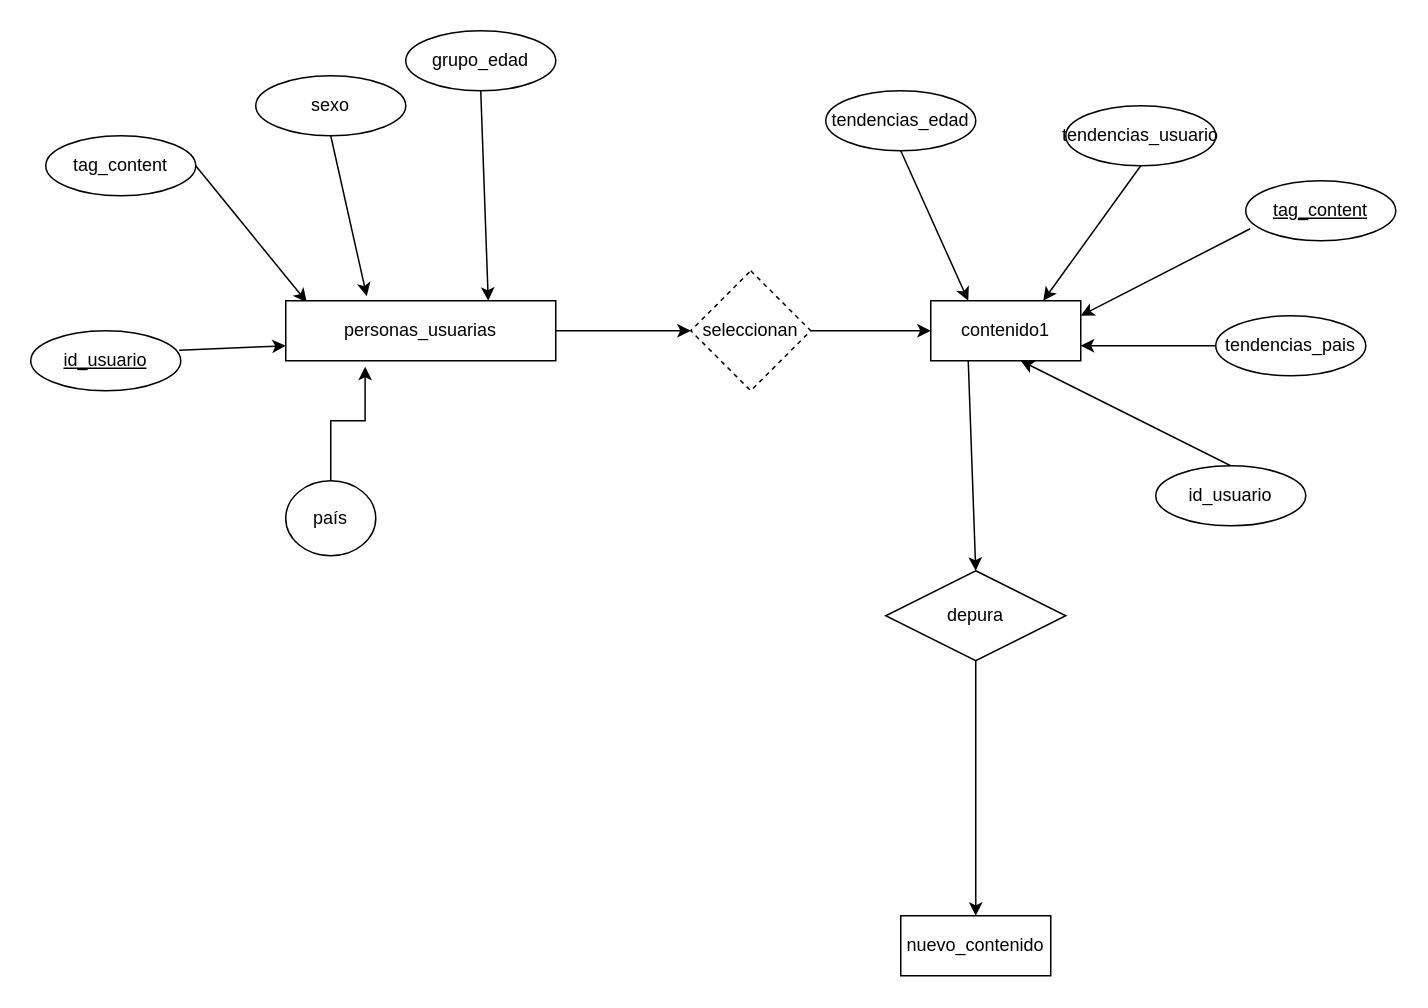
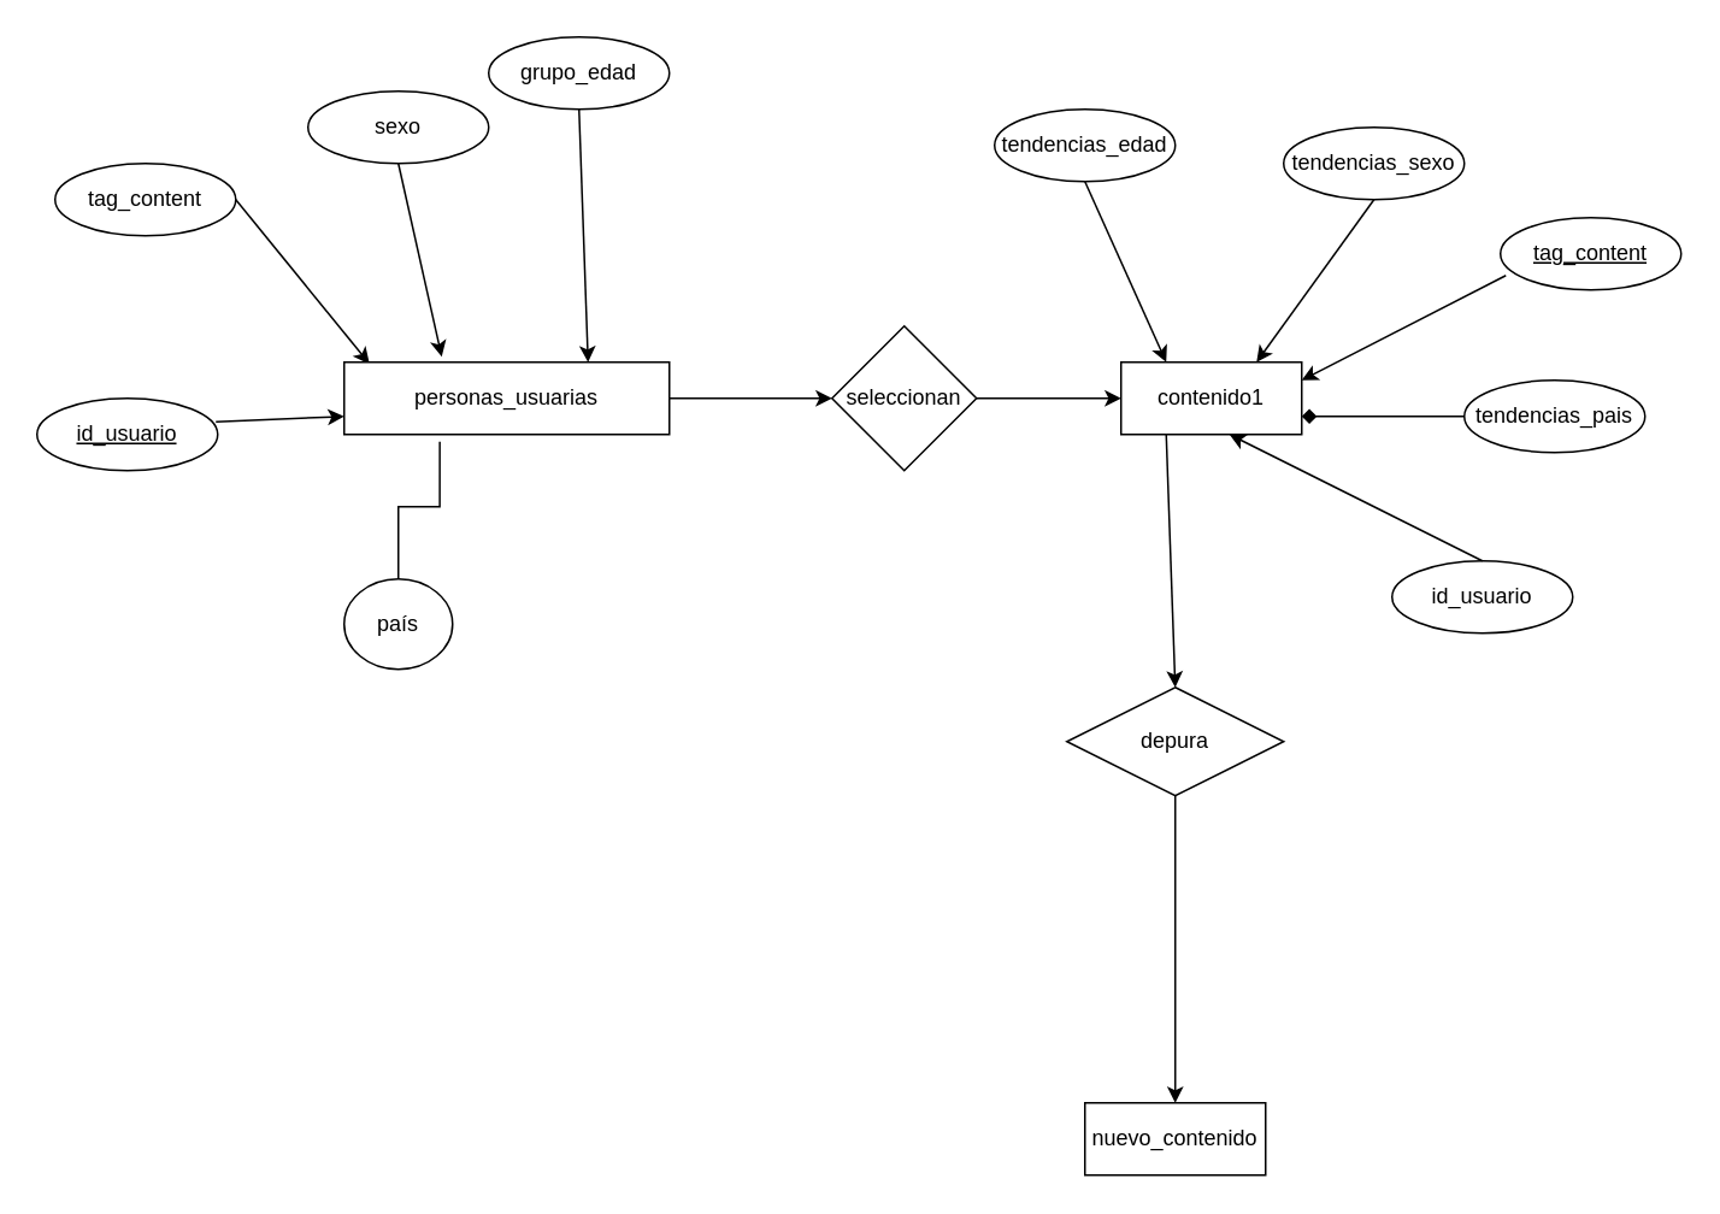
  <mxCell id="0" />
  <mxCell id="1" parent="0" />
  <mxCell id="2" value="" style="endArrow=classic;html=1;exitX=0.99;exitY=0.325;exitDx=0;exitDy=0;exitPerimeter=0;entryX=0;entryY=0.75;entryDx=0;entryDy=0;" edge="1" parent="1" source="14" target="10"><mxGeometry width="50" height="50" relative="1" as="geometry"><mxPoint x="900" y="250" as="sourcePoint" /><mxPoint x="1000" y="192" as="targetPoint" /></mxGeometry></mxCell>
  <mxCell id="3" value="" style="endArrow=classic;html=1;exitX=1;exitY=0.5;exitDx=0;exitDy=0;entryX=0.078;entryY=0.025;entryDx=0;entryDy=0;entryPerimeter=0;" edge="1" parent="1" source="13" target="10"><mxGeometry width="50" height="50" relative="1" as="geometry"><mxPoint x="880" y="130" as="sourcePoint" /><mxPoint x="917.91" y="142" as="targetPoint" /></mxGeometry></mxCell>
  <mxCell id="4" value="" style="endArrow=classic;html=1;exitX=0.5;exitY=1;exitDx=0;exitDy=0;entryX=0.3;entryY=-0.075;entryDx=0;entryDy=0;entryPerimeter=0;" edge="1" parent="1" source="12" target="10"><mxGeometry width="50" height="50" relative="1" as="geometry"><mxPoint x="955" y="80" as="sourcePoint" /><mxPoint x="967.5" y="130" as="targetPoint" /></mxGeometry></mxCell>
  <mxCell id="5" value="" style="endArrow=classic;html=1;exitX=0.5;exitY=1;exitDx=0;exitDy=0;entryX=0.75;entryY=0;entryDx=0;entryDy=0;" edge="1" parent="1" source="11" target="10"><mxGeometry width="50" height="50" relative="1" as="geometry"><mxPoint x="1075" y="90" as="sourcePoint" /><mxPoint x="1075.99" y="132" as="targetPoint" /></mxGeometry></mxCell>
  <mxCell id="6" style="edgeStyle=orthogonalEdgeStyle;rounded=0;orthogonalLoop=1;jettySize=auto;html=1;exitX=1;exitY=0.5;exitDx=0;exitDy=0;entryX=0;entryY=0.5;entryDx=0;entryDy=0;" edge="1" parent="1" source="7" target="9"><mxGeometry relative="1" as="geometry" /></mxCell>
- <mxCell id="7" value="seleccionan" style="rhombus;whiteSpace=wrap;html=1;dashed=1;" vertex="1" parent="1"><mxGeometry x="460" y="180" width="80" height="80" as="geometry" /></mxCell>
+ <mxCell id="7" value="seleccionan" style="rhombus;whiteSpace=wrap;html=1;" vertex="1" parent="1"><mxGeometry x="460" y="180" width="80" height="80" as="geometry" /></mxCell>
  <mxCell id="8" value="" style="endArrow=classic;html=1;entryX=0;entryY=0.5;entryDx=0;entryDy=0;" edge="1" parent="1" source="10" target="7"><mxGeometry width="50" height="50" relative="1" as="geometry"><mxPoint x="1110" y="170" as="sourcePoint" /><mxPoint x="1440" y="300" as="targetPoint" /></mxGeometry></mxCell>
  <mxCell id="9" value="contenido1" style="whiteSpace=wrap;html=1;align=center;" vertex="1" parent="1"><mxGeometry x="620" y="200" width="100" height="40" as="geometry" /></mxCell>
  <mxCell id="10" value="personas_usuarias" style="whiteSpace=wrap;html=1;align=center;" vertex="1" parent="1"><mxGeometry x="190" y="200" width="180" height="40" as="geometry" /></mxCell>
  <mxCell id="11" value="grupo_edad" style="ellipse;whiteSpace=wrap;html=1;align=center;" vertex="1" parent="1"><mxGeometry x="270" y="20" width="100" height="40" as="geometry" /></mxCell>
  <mxCell id="12" value="sexo" style="ellipse;whiteSpace=wrap;html=1;align=center;" vertex="1" parent="1"><mxGeometry x="170" y="50" width="100" height="40" as="geometry" /></mxCell>
  <mxCell id="13" value="tag_content" style="ellipse;whiteSpace=wrap;html=1;align=center;" vertex="1" parent="1"><mxGeometry x="30" y="90" width="100" height="40" as="geometry" /></mxCell>
  <mxCell id="14" value="id_usuario" style="ellipse;whiteSpace=wrap;html=1;align=center;fontStyle=4;" vertex="1" parent="1"><mxGeometry x="20" y="220" width="100" height="40" as="geometry" /></mxCell>
  <mxCell id="15" value="tendencias_edad" style="ellipse;whiteSpace=wrap;html=1;align=center;" vertex="1" parent="1"><mxGeometry x="550" y="60" width="100" height="40" as="geometry" /></mxCell>
- <mxCell id="16" value="tendencias_usuario" style="ellipse;whiteSpace=wrap;html=1;align=center;" vertex="1" parent="1"><mxGeometry x="710" y="70" width="100" height="40" as="geometry" /></mxCell>
+ <mxCell id="16" value="tendencias_sexo" style="ellipse;whiteSpace=wrap;html=1;align=center;" vertex="1" parent="1"><mxGeometry x="710" y="70" width="100" height="40" as="geometry" /></mxCell>
  <mxCell id="17" value="" style="endArrow=classic;html=1;exitX=0.5;exitY=1;exitDx=0;exitDy=0;entryX=0.25;entryY=0;entryDx=0;entryDy=0;" edge="1" parent="1" source="15" target="9"><mxGeometry width="50" height="50" relative="1" as="geometry"><mxPoint x="1120" y="320" as="sourcePoint" /><mxPoint x="1170" y="270" as="targetPoint" /></mxGeometry></mxCell>
  <mxCell id="18" value="" style="endArrow=classic;html=1;exitX=0.5;exitY=1;exitDx=0;exitDy=0;entryX=0.75;entryY=0;entryDx=0;entryDy=0;" edge="1" parent="1" source="16" target="9"><mxGeometry width="50" height="50" relative="1" as="geometry"><mxPoint x="1120" y="320" as="sourcePoint" /><mxPoint x="1170" y="270" as="targetPoint" /></mxGeometry></mxCell>
  <mxCell id="19" value="id_usuario" style="ellipse;whiteSpace=wrap;html=1;align=center;" vertex="1" parent="1"><mxGeometry x="770" y="310" width="100" height="40" as="geometry" /></mxCell>
- <mxCell id="20" style="edgeStyle=orthogonalEdgeStyle;rounded=0;orthogonalLoop=1;jettySize=auto;html=1;exitX=0.5;exitY=0;exitDx=0;exitDy=0;entryX=0.294;entryY=1.1;entryDx=0;entryDy=0;entryPerimeter=0;" edge="1" parent="1" source="21" target="10"><mxGeometry relative="1" as="geometry" /></mxCell>
+ <mxCell id="20" style="edgeStyle=orthogonalEdgeStyle;rounded=0;orthogonalLoop=1;jettySize=auto;html=1;exitX=0.5;exitY=0;exitDx=0;exitDy=0;entryX=0.294;entryY=1.1;entryDx=0;entryDy=0;entryPerimeter=0;endArrow=none;" edge="1" parent="1" source="21" target="10"><mxGeometry relative="1" as="geometry" /></mxCell>
  <mxCell id="21" value="país" style="ellipse;whiteSpace=wrap;html=1;align=center;" vertex="1" parent="1"><mxGeometry x="190" y="320" width="60" height="50" as="geometry" /></mxCell>
- <mxCell id="22" style="edgeStyle=orthogonalEdgeStyle;rounded=0;orthogonalLoop=1;jettySize=auto;html=1;exitX=0;exitY=0.5;exitDx=0;exitDy=0;entryX=1;entryY=0.75;entryDx=0;entryDy=0;" edge="1" parent="1" source="23" target="9"><mxGeometry relative="1" as="geometry" /></mxCell>
+ <mxCell id="22" style="edgeStyle=orthogonalEdgeStyle;rounded=0;orthogonalLoop=1;jettySize=auto;html=1;exitX=0;exitY=0.5;exitDx=0;exitDy=0;entryX=1;entryY=0.75;entryDx=0;entryDy=0;endArrow=diamond;" edge="1" parent="1" source="23" target="9"><mxGeometry relative="1" as="geometry" /></mxCell>
  <mxCell id="23" value="tendencias_pais" style="ellipse;whiteSpace=wrap;html=1;align=center;" vertex="1" parent="1"><mxGeometry x="810" y="210" width="100" height="40" as="geometry" /></mxCell>
  <mxCell id="24" value="" style="endArrow=classic;html=1;exitX=0.5;exitY=0;exitDx=0;exitDy=0;" edge="1" parent="1" source="19"><mxGeometry width="50" height="50" relative="1" as="geometry"><mxPoint x="650" y="320" as="sourcePoint" /><mxPoint x="680" y="240" as="targetPoint" /></mxGeometry></mxCell>
  <mxCell id="25" value="tag_content" style="ellipse;whiteSpace=wrap;html=1;align=center;fontStyle=4;" vertex="1" parent="1"><mxGeometry x="830" y="120" width="100" height="40" as="geometry" /></mxCell>
  <mxCell id="26" value="" style="endArrow=classic;html=1;exitX=0.03;exitY=0.8;exitDx=0;exitDy=0;exitPerimeter=0;entryX=1;entryY=0.25;entryDx=0;entryDy=0;" edge="1" parent="1" source="25" target="9"><mxGeometry width="50" height="50" relative="1" as="geometry"><mxPoint x="700" y="280" as="sourcePoint" /><mxPoint x="750" y="230" as="targetPoint" /></mxGeometry></mxCell>
  <mxCell id="27" value="depura" style="shape=rhombus;perimeter=rhombusPerimeter;whiteSpace=wrap;html=1;align=center;" vertex="1" parent="1"><mxGeometry x="590" y="380" width="120" height="60" as="geometry" /></mxCell>
  <mxCell id="28" value="nuevo_contenido" style="whiteSpace=wrap;html=1;align=center;" vertex="1" parent="1"><mxGeometry x="600" y="610" width="100" height="40" as="geometry" /></mxCell>
  <mxCell id="29" value="" style="endArrow=classic;html=1;exitX=0.25;exitY=1;exitDx=0;exitDy=0;entryX=0.5;entryY=0;entryDx=0;entryDy=0;" edge="1" parent="1" source="9" target="27"><mxGeometry width="50" height="50" relative="1" as="geometry"><mxPoint x="660" y="490" as="sourcePoint" /><mxPoint x="710" y="440" as="targetPoint" /></mxGeometry></mxCell>
  <mxCell id="30" value="" style="endArrow=classic;html=1;exitX=0.5;exitY=1;exitDx=0;exitDy=0;entryX=0.5;entryY=0;entryDx=0;entryDy=0;" edge="1" parent="1" source="27" target="28"><mxGeometry width="50" height="50" relative="1" as="geometry"><mxPoint x="660" y="490" as="sourcePoint" /><mxPoint x="710" y="440" as="targetPoint" /></mxGeometry></mxCell>
